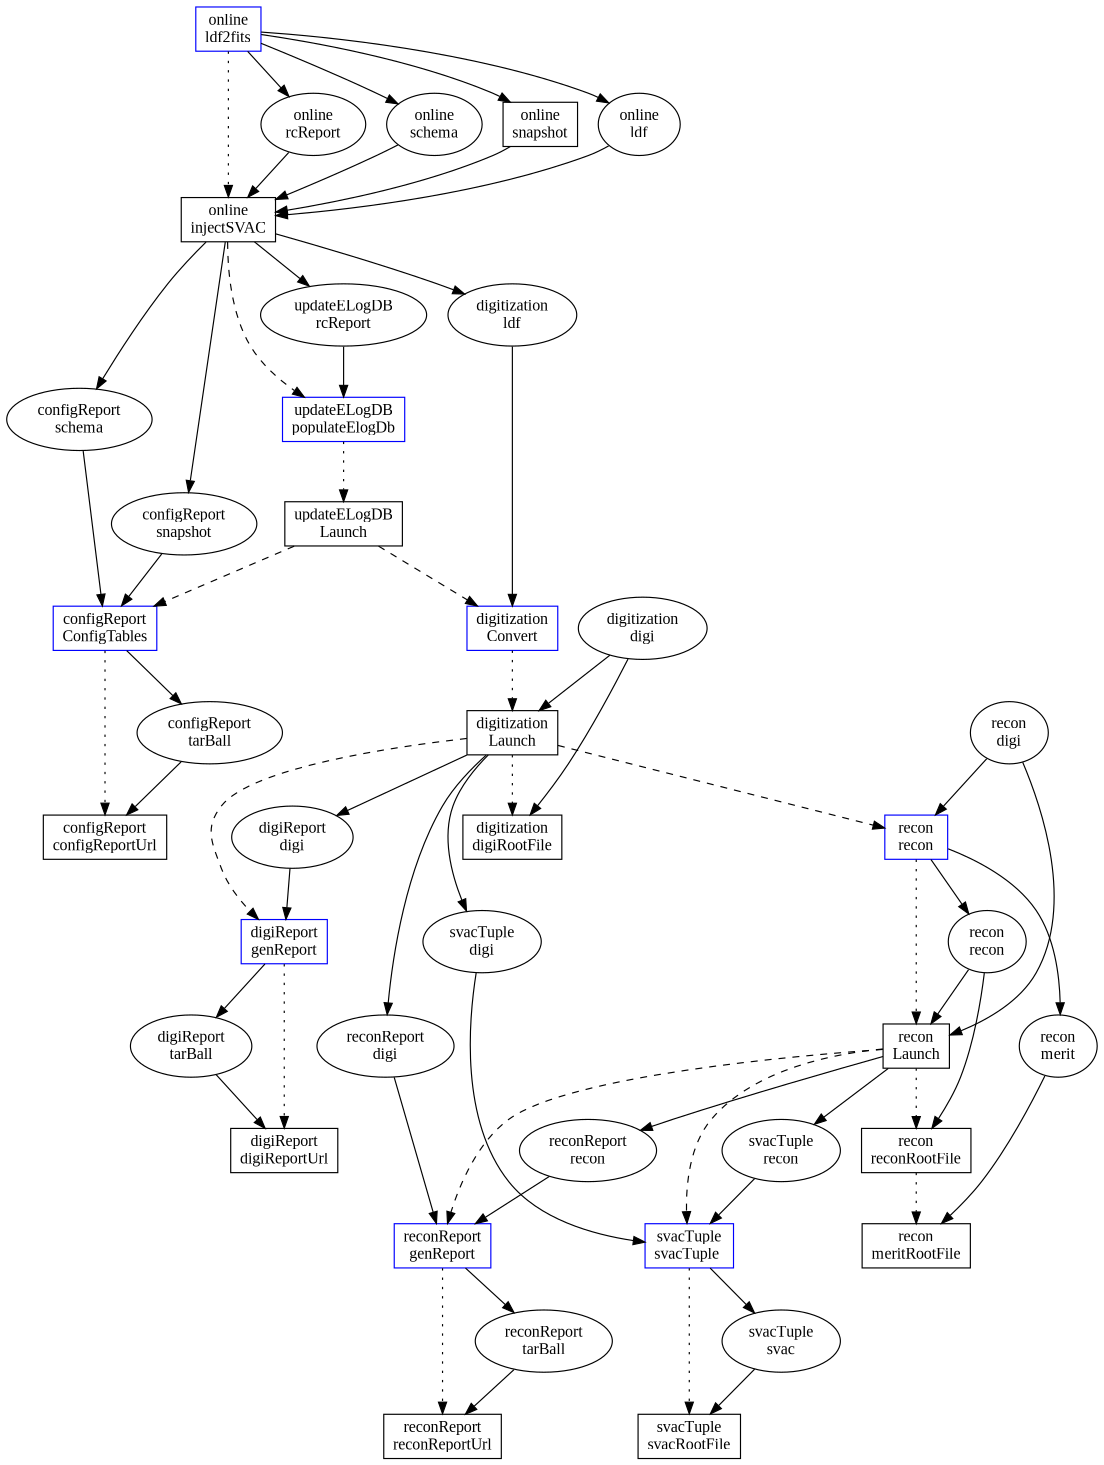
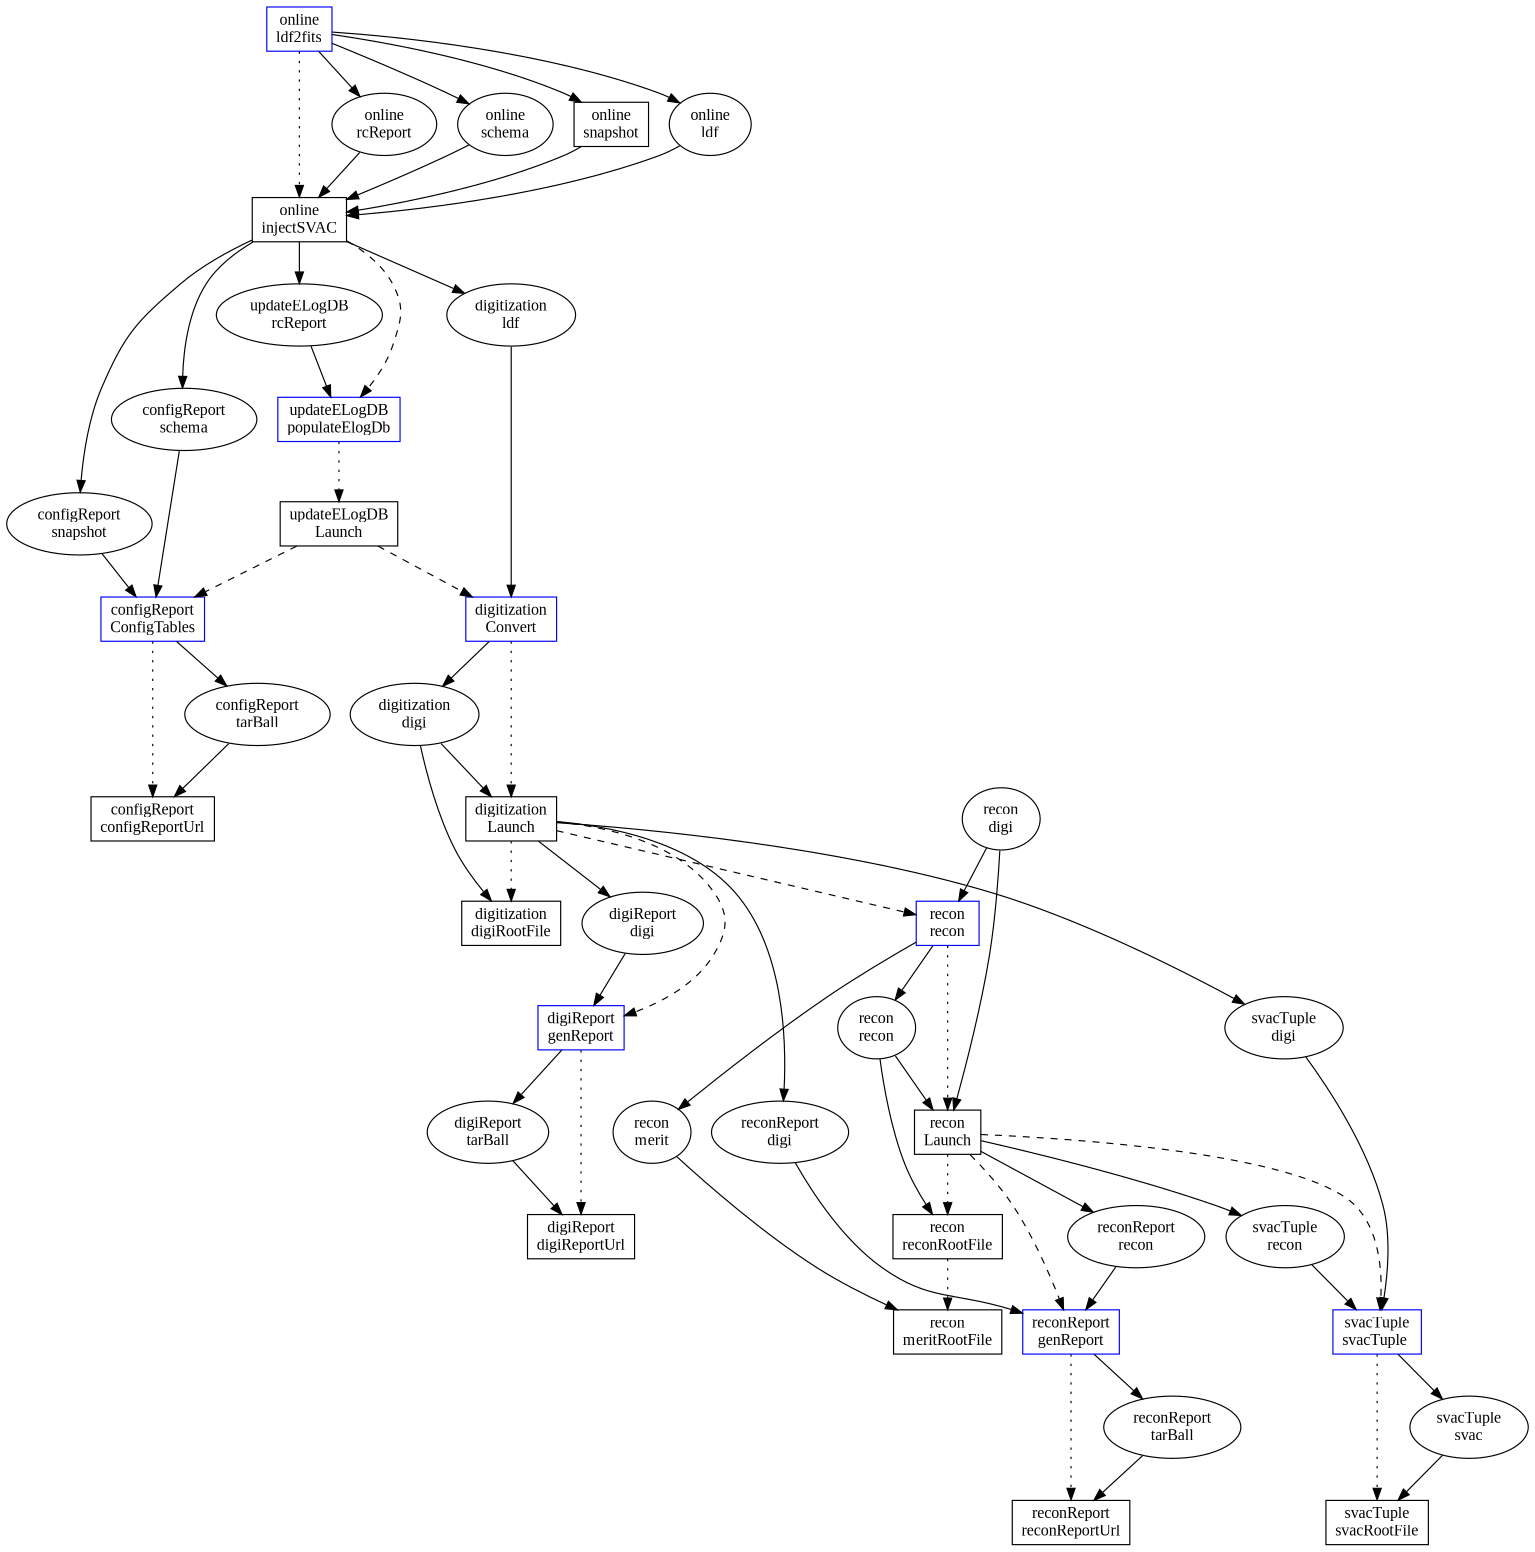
  digraph {
    fontname="Liberation Serif"
    node [color=black fontname="Liberation Serif" shape=box style=solid]
    edge [fontname="Liberation Serif" weight=10]
    n1 [color=blue label="online\nldf2fits" style=""]
    n2 [label="online\ninjectSVAC"]
    n3 [label="online\nrcReport" shape=ellipse]
    n4 [label="online\nschema" shape=ellipse]
    n5 [label="online\nsnapshot"]
    n6 [label="online\nldf" shape=ellipse]
    n7 [color=blue label="updateELogDB\npopulateElogDb" style=""]
    n8 [label="updateELogDB\nrcReport" shape=ellipse]
    n9 [label="configReport\nschema" shape=ellipse]
    n10 [label="configReport\nsnapshot" shape=ellipse]
    n11 [label="digitization\nldf" shape=ellipse]
    n12 [label="updateELogDB\nLaunch"]
    n13 [color=blue label="configReport\nConfigTables" style=""]
    n14 [color=blue label="digitization\nConvert" style=""]
    n15 [label="configReport\nconfigReportUrl"]
    n16 [label="configReport\ntarBall" shape=ellipse]
    n17 [label="digitization\nLaunch"]
    n18 [label="digitization\ndigi" shape=ellipse]
    n19 [color=blue label="digiReport\ngenReport" style=""]
    n20 [color=blue label="recon\nrecon" style=""]
    n21 [label="digitization\ndigiRootFile"]
    n22 [label="digiReport\ndigi" shape=ellipse]
    n23 [label="svacTuple\ndigi" shape=ellipse]
    n24 [label="reconReport\ndigi" shape=ellipse]
    n25 [label="digiReport\ndigiReportUrl"]
    n26 [label="digiReport\ntarBall" shape=ellipse]
    n27 [label="recon\nLaunch"]
    n28 [label="recon\nrecon" shape=ellipse]
    n29 [label="recon\nmerit" shape=ellipse]
    n30 [color=blue label="reconReport\ngenReport" style=""]
    n31 [color=blue label="svacTuple\nsvacTuple " style=""]
    n32 [label="recon\nreconRootFile"]
    n33 [label="svacTuple\nrecon" shape=ellipse]
    n34 [label="reconReport\nrecon" shape=ellipse]
    n35 [label="recon\nmeritRootFile"]
    n36 [label="reconReport\nreconReportUrl"]
    n37 [label="reconReport\ntarBall" shape=ellipse]
    n38 [label="svacTuple\nsvacRootFile"]
    n39 [label="svacTuple\nsvac" shape=ellipse]
    n40 [label="recon\ndigi" shape=ellipse]
    n1 -> n2 [style=dotted weight=100]
    n1 -> n3
    n1 -> n4
    n1 -> n5
    n1 -> n6
    n2 -> n7 [style=dashed weight=1]
    n2 -> n8
    n2 -> n9
    n2 -> n10
    n2 -> n11
    n3 -> n2
    n4 -> n2
    n5 -> n2
    n6 -> n2
    n7 -> n12 [style=dotted weight=100]
    n8 -> n7
    n9 -> n13
    n10 -> n13
    n11 -> n14
    n12 -> n13 [style=dashed weight=1]
    n12 -> n14 [style=dashed weight=1]
    n13 -> n15 [style=dotted weight=100]
    n13 -> n16
    n14 -> n17 [style=dotted weight=100]
+   n14 -> n18
    n16 -> n15
    n17 -> n19 [style=dashed weight=1]
    n17 -> n20 [style=dashed weight=1]
    n17 -> n21 [style=dotted weight=100]
    n17 -> n22
    n17 -> n23
    n17 -> n24
    n18 -> n17
    n18 -> n21
    n19 -> n25 [style=dotted weight=100]
    n19 -> n26
    n20 -> n27 [style=dotted weight=100]
    n20 -> n28
    n20 -> n29
    n22 -> n19
    n23 -> n31
    n24 -> n30
    n26 -> n25
    n27 -> n30 [style=dashed weight=1]
    n27 -> n31 [style=dashed weight=1]
    n27 -> n32 [style=dotted weight=100]
    n27 -> n33
    n27 -> n34
    n28 -> n27
    n28 -> n32
    n29 -> n35
    n30 -> n36 [style=dotted weight=100]
    n30 -> n37
    n31 -> n38 [style=dotted weight=100]
    n31 -> n39
    n32 -> n35 [style=dotted weight=100]
    n33 -> n31
    n34 -> n30
    n37 -> n36
    n39 -> n38
    n40 -> n20
    n40 -> n27
  }
